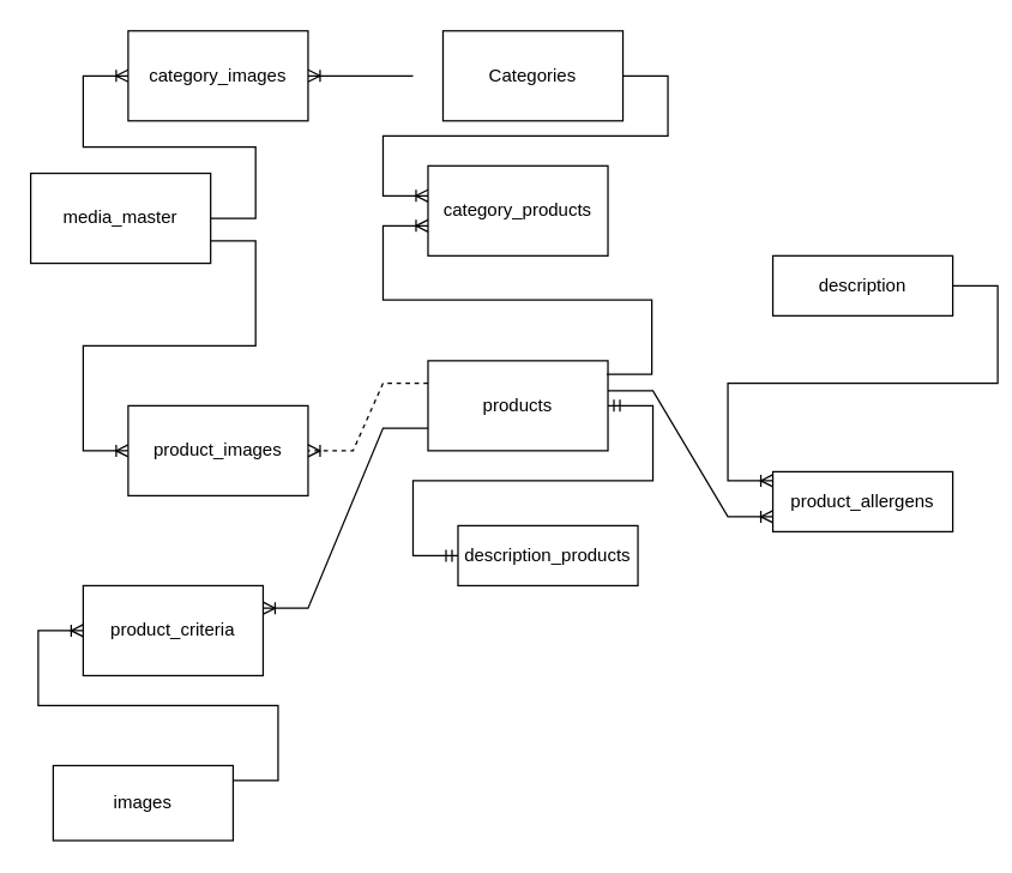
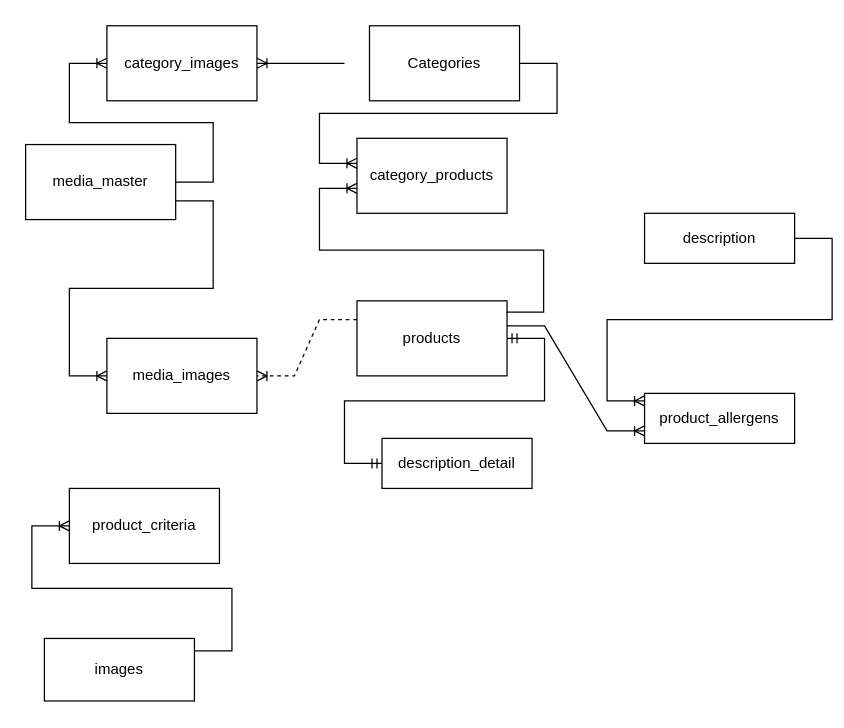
  <mxCell id="0" />
  <mxCell id="1" parent="0" />
  <mxCell id="2" value="Categories" style="rounded=0;whiteSpace=wrap;html=1;" vertex="1" parent="1"><mxGeometry x="295" y="20" width="120" height="60" as="geometry" /></mxCell>
  <mxCell id="3" value="category_products" style="rounded=0;whiteSpace=wrap;html=1;" vertex="1" parent="1"><mxGeometry x="285" y="110" width="120" height="60" as="geometry" /></mxCell>
  <mxCell id="4" value="products" style="rounded=0;whiteSpace=wrap;html=1;" vertex="1" parent="1"><mxGeometry x="285" y="240" width="120" height="60" as="geometry" /></mxCell>
  <mxCell id="5" value="" style="edgeStyle=entityRelationEdgeStyle;fontSize=12;html=1;endArrow=ERoneToMany;rounded=0;exitX=1;exitY=0.5;exitDx=0;exitDy=0;" edge="1" parent="1" source="2"><mxGeometry width="100" height="100" relative="1" as="geometry"><mxPoint x="385" y="30" as="sourcePoint" /><mxPoint x="285" y="130" as="targetPoint" /></mxGeometry></mxCell>
  <mxCell id="6" value="" style="edgeStyle=entityRelationEdgeStyle;fontSize=12;html=1;endArrow=ERoneToMany;rounded=0;exitX=0.994;exitY=0.15;exitDx=0;exitDy=0;exitPerimeter=0;" edge="1" parent="1" source="4"><mxGeometry width="100" height="100" relative="1" as="geometry"><mxPoint x="185" y="250" as="sourcePoint" /><mxPoint x="285" y="150" as="targetPoint" /></mxGeometry></mxCell>
  <mxCell id="7" value="category_images" style="rounded=0;whiteSpace=wrap;html=1;" vertex="1" parent="1"><mxGeometry x="85" y="20" width="120" height="60" as="geometry" /></mxCell>
- <mxCell id="8" value="product_images" style="rounded=0;whiteSpace=wrap;html=1;" vertex="1" parent="1"><mxGeometry x="85" y="270" width="120" height="60" as="geometry" /></mxCell>
+ <mxCell id="8" value="media_images" style="rounded=0;whiteSpace=wrap;html=1;" vertex="1" parent="1"><mxGeometry x="85" y="270" width="120" height="60" as="geometry" /></mxCell>
  <mxCell id="9" value="" style="edgeStyle=entityRelationEdgeStyle;fontSize=12;html=1;endArrow=ERoneToMany;rounded=0;entryX=1;entryY=0.5;entryDx=0;entryDy=0;" edge="1" parent="1" target="7"><mxGeometry width="100" height="100" relative="1" as="geometry"><mxPoint x="245" y="50" as="sourcePoint" /><mxPoint x="175" y="150" as="targetPoint" /></mxGeometry></mxCell>
  <mxCell id="10" value="" style="edgeStyle=entityRelationEdgeStyle;fontSize=12;html=1;endArrow=ERoneToMany;rounded=0;entryX=1;entryY=0.5;entryDx=0;entryDy=0;exitX=0;exitY=0.25;exitDx=0;exitDy=0;dashed=1;" edge="1" parent="1" source="4" target="8"><mxGeometry width="100" height="100" relative="1" as="geometry"><mxPoint x="275" y="240" as="sourcePoint" /><mxPoint x="195" y="270" as="targetPoint" /></mxGeometry></mxCell>
  <mxCell id="11" value="media_master" style="rounded=0;whiteSpace=wrap;html=1;" vertex="1" parent="1"><mxGeometry x="20" y="115" width="120" height="60" as="geometry" /></mxCell>
  <mxCell id="12" value="" style="edgeStyle=entityRelationEdgeStyle;fontSize=12;html=1;endArrow=ERoneToMany;rounded=0;exitX=1;exitY=0.5;exitDx=0;exitDy=0;" edge="1" parent="1" source="11"><mxGeometry width="100" height="100" relative="1" as="geometry"><mxPoint x="-15" y="150" as="sourcePoint" /><mxPoint x="85" y="50" as="targetPoint" /></mxGeometry></mxCell>
  <mxCell id="13" value="" style="edgeStyle=entityRelationEdgeStyle;fontSize=12;html=1;endArrow=ERoneToMany;rounded=0;exitX=1;exitY=0.75;exitDx=0;exitDy=0;" edge="1" parent="1" source="11"><mxGeometry width="100" height="100" relative="1" as="geometry"><mxPoint x="205" y="220" as="sourcePoint" /><mxPoint x="85" y="300" as="targetPoint" /></mxGeometry></mxCell>
  <mxCell id="14" value="images" style="rounded=0;whiteSpace=wrap;html=1;" vertex="1" parent="1"><mxGeometry x="35" y="510" width="120" height="50" as="geometry" /></mxCell>
  <mxCell id="15" value="description" style="rounded=0;whiteSpace=wrap;html=1;" vertex="1" parent="1"><mxGeometry x="515" y="170" width="120" height="40" as="geometry" /></mxCell>
  <mxCell id="16" value="product_allergens" style="rounded=0;whiteSpace=wrap;html=1;" vertex="1" parent="1"><mxGeometry x="515" y="314" width="120" height="40" as="geometry" /></mxCell>
  <mxCell id="17" value="" style="edgeStyle=entityRelationEdgeStyle;fontSize=12;html=1;endArrow=ERoneToMany;rounded=0;entryX=0;entryY=0.75;entryDx=0;entryDy=0;" edge="1" parent="1" target="16"><mxGeometry width="100" height="100" relative="1" as="geometry"><mxPoint x="405" y="260" as="sourcePoint" /><mxPoint x="515" y="190" as="targetPoint" /></mxGeometry></mxCell>
  <mxCell id="18" value="" style="edgeStyle=entityRelationEdgeStyle;fontSize=12;html=1;endArrow=ERoneToMany;rounded=0;exitX=1;exitY=0.5;exitDx=0;exitDy=0;" edge="1" parent="1" source="15"><mxGeometry width="100" height="100" relative="1" as="geometry"><mxPoint x="615" y="220" as="sourcePoint" /><mxPoint x="515" y="320" as="targetPoint" /></mxGeometry></mxCell>
- <mxCell id="19" value="description_products" style="rounded=0;whiteSpace=wrap;html=1;" vertex="1" parent="1"><mxGeometry x="305" y="350" width="120" height="40" as="geometry" /></mxCell>
+ <mxCell id="19" value="description_detail" style="rounded=0;whiteSpace=wrap;html=1;" vertex="1" parent="1"><mxGeometry x="305" y="350" width="120" height="40" as="geometry" /></mxCell>
  <mxCell id="20" value="" style="edgeStyle=entityRelationEdgeStyle;fontSize=12;html=1;endArrow=ERmandOne;startArrow=ERmandOne;rounded=0;" edge="1" parent="1"><mxGeometry width="100" height="100" relative="1" as="geometry"><mxPoint x="405" y="270" as="sourcePoint" /><mxPoint x="305" y="370" as="targetPoint" /></mxGeometry></mxCell>
  <mxCell id="21" value="product_criteria" style="rounded=0;whiteSpace=wrap;html=1;" vertex="1" parent="1"><mxGeometry x="55" y="390" width="120" height="60" as="geometry" /></mxCell>
- <mxCell id="22" value="" style="edgeStyle=entityRelationEdgeStyle;fontSize=12;html=1;endArrow=ERoneToMany;rounded=0;entryX=1;entryY=0.25;entryDx=0;entryDy=0;exitX=0;exitY=0.75;exitDx=0;exitDy=0;" edge="1" parent="1" source="4" target="21"><mxGeometry width="100" height="100" relative="1" as="geometry"><mxPoint x="295" y="314" as="sourcePoint" /><mxPoint x="195" y="414" as="targetPoint" /></mxGeometry></mxCell>
  <mxCell id="23" value="" style="edgeStyle=entityRelationEdgeStyle;fontSize=12;html=1;endArrow=ERoneToMany;rounded=0;" edge="1" parent="1"><mxGeometry width="100" height="100" relative="1" as="geometry"><mxPoint x="155" y="520" as="sourcePoint" /><mxPoint x="55" y="420" as="targetPoint" /></mxGeometry></mxCell>
